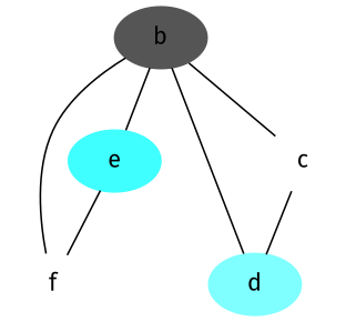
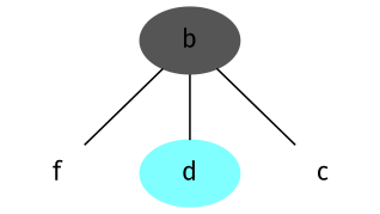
  graph {
    fontname="Fira Sans"
    node [color="#ffffff" fontname="Fira Sans" style=filled]
    edge [fontname="Fira Sans"]
    b [color="#555555"]
    f
-   e [color="#3fffff"]
    d [color="#7fffff"]
    c
    b -- f
-   b -- e
    b -- d
    b -- c
-   e -- f
-   c -- d
  }
